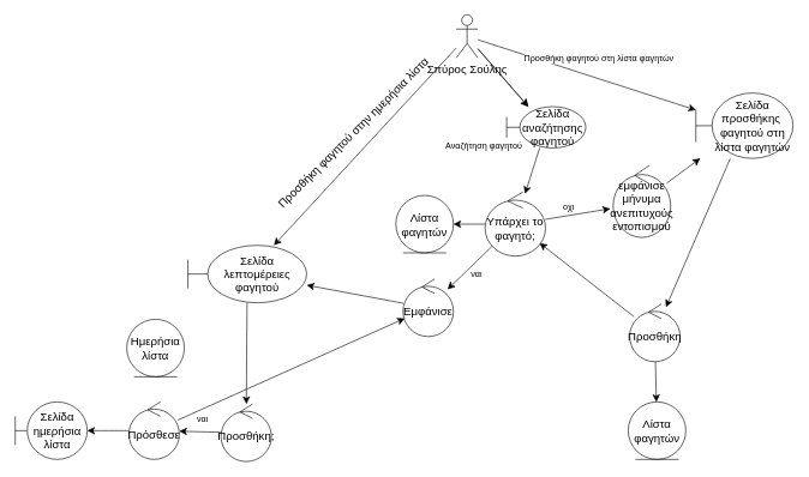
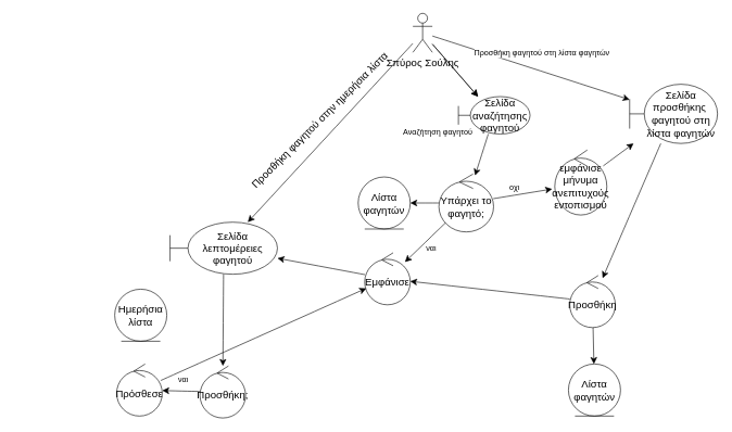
  <mxCell id="0" />
  <mxCell id="1" parent="0" />
  <mxCell id="2" value="Αναζήτηση φαγητού" style="edgeStyle=none;curved=1;rounded=0;orthogonalLoop=1;jettySize=auto;html=1;fontSize=12;startSize=8;endSize=8;" edge="1" parent="1" source="7" target="9"><mxGeometry x="1" y="-82" relative="1" as="geometry"><mxPoint y="1" as="offset" /></mxGeometry></mxCell>
  <mxCell id="3" value="Προσθήκη φαγητού στη λίστα φαγητών" style="edgeStyle=none;curved=1;rounded=0;orthogonalLoop=1;jettySize=auto;html=1;fontSize=12;startSize=8;endSize=8;" edge="1" parent="1" source="7" target="29"><mxGeometry x="0.057" y="27" relative="1" as="geometry"><mxPoint x="903" y="239" as="targetPoint" /><mxPoint as="offset" /></mxGeometry></mxCell>
  <mxCell id="4" value="" style="edgeStyle=none;curved=1;rounded=0;orthogonalLoop=1;jettySize=auto;html=1;fontSize=12;startSize=8;endSize=8;" edge="1" parent="1" source="7" target="9"><mxGeometry relative="1" as="geometry" /></mxCell>
  <mxCell id="5" value="" style="edgeStyle=none;curved=1;rounded=0;orthogonalLoop=1;jettySize=auto;html=1;fontSize=12;startSize=8;endSize=8;" edge="1" parent="1" source="7" target="17"><mxGeometry relative="1" as="geometry" /></mxCell>
  <mxCell id="6" value="Προσθήκη φαγητού στην ημερήσια λίστα" style="edgeLabel;html=1;align=center;verticalAlign=middle;resizable=0;points=[];fontSize=16;rotation=-45;" vertex="1" connectable="0" parent="5"><mxGeometry x="-0.253" y="2" relative="1" as="geometry"><mxPoint x="-50" y="14" as="offset" /></mxGeometry></mxCell>
  <mxCell id="7" value="Σπύρος Σούλης" style="shape=umlActor;verticalLabelPosition=bottom;verticalAlign=top;html=1;fontSize=16;" vertex="1" parent="1"><mxGeometry x="633" y="20" width="30" height="60" as="geometry" /></mxCell>
  <mxCell id="8" value="" style="edgeStyle=none;curved=1;rounded=0;orthogonalLoop=1;jettySize=auto;html=1;fontSize=12;startSize=8;endSize=8;" edge="1" parent="1" source="9" target="13"><mxGeometry relative="1" as="geometry" /></mxCell>
  <mxCell id="9" value="Σελίδα αναζήτησης φαγητού" style="shape=umlBoundary;whiteSpace=wrap;html=1;fontSize=16;" vertex="1" parent="1"><mxGeometry x="703" y="148" width="110" height="57.5" as="geometry" /></mxCell>
  <mxCell id="10" value="ναι" style="edgeStyle=none;curved=1;rounded=0;orthogonalLoop=1;jettySize=auto;html=1;fontSize=12;startSize=8;endSize=8;" edge="1" parent="1" source="13" target="15"><mxGeometry y="12" relative="1" as="geometry"><mxPoint as="offset" /></mxGeometry></mxCell>
  <mxCell id="11" value="" style="edgeStyle=none;curved=1;rounded=0;orthogonalLoop=1;jettySize=auto;html=1;fontSize=12;startSize=8;endSize=8;" edge="1" parent="1" source="13" target="18"><mxGeometry relative="1" as="geometry" /></mxCell>
  <mxCell id="12" value="οχι" style="edgeStyle=none;curved=1;rounded=0;orthogonalLoop=1;jettySize=auto;html=1;fontSize=12;startSize=8;endSize=8;entryX=-0.05;entryY=0.6;entryDx=0;entryDy=0;entryPerimeter=0;" edge="1" parent="1" source="13" target="27"><mxGeometry x="-0.227" y="11" relative="1" as="geometry"><mxPoint x="829.49" y="368.546" as="targetPoint" /><mxPoint as="offset" /></mxGeometry></mxCell>
  <mxCell id="13" value="Υπάρχει το φαγητό;" style="ellipse;shape=umlControl;whiteSpace=wrap;html=1;fontSize=16;" vertex="1" parent="1"><mxGeometry x="673" y="267" width="84" height="89" as="geometry" /></mxCell>
  <mxCell id="14" value="" style="edgeStyle=none;curved=1;rounded=0;orthogonalLoop=1;jettySize=auto;html=1;fontSize=12;startSize=8;endSize=8;" edge="1" parent="1" source="15" target="17"><mxGeometry relative="1" as="geometry" /></mxCell>
  <mxCell id="15" value="Εμφάνισε" style="ellipse;shape=umlControl;whiteSpace=wrap;html=1;fontSize=16;" vertex="1" parent="1"><mxGeometry x="559" y="388" width="70" height="80" as="geometry" /></mxCell>
  <mxCell id="16" value="" style="edgeStyle=none;curved=1;rounded=0;orthogonalLoop=1;jettySize=auto;html=1;fontSize=12;startSize=8;endSize=8;" edge="1" parent="1" source="17" target="20"><mxGeometry relative="1" as="geometry" /></mxCell>
  <mxCell id="17" value="Σελίδα λεπτομέρειες φαγητού" style="shape=umlBoundary;whiteSpace=wrap;html=1;fontSize=16;" vertex="1" parent="1"><mxGeometry x="260" y="341" width="165" height="80" as="geometry" /></mxCell>
  <mxCell id="18" value="Λίστα φαγητών" style="ellipse;shape=umlEntity;whiteSpace=wrap;html=1;fontSize=16;" vertex="1" parent="1"><mxGeometry x="549" y="271.5" width="80" height="80" as="geometry" /></mxCell>
  <mxCell id="19" value="ναι" style="edgeStyle=none;curved=1;rounded=0;orthogonalLoop=1;jettySize=auto;html=1;fontSize=12;startSize=8;endSize=8;" edge="1" parent="1" source="20" target="24"><mxGeometry x="-0.102" y="-17" relative="1" as="geometry"><mxPoint as="offset" /></mxGeometry></mxCell>
  <mxCell id="20" value="Προσθήκη;" style="ellipse;shape=umlControl;whiteSpace=wrap;html=1;fontSize=16;" vertex="1" parent="1"><mxGeometry x="306" y="562" width="70" height="80" as="geometry" /></mxCell>
  <mxCell id="21" value="Ημερήσια λίστα" style="ellipse;shape=umlEntity;whiteSpace=wrap;html=1;fontSize=16;" vertex="1" parent="1"><mxGeometry x="175" y="444" width="80" height="80" as="geometry" /></mxCell>
- <mxCell id="22" value="" style="edgeStyle=none;curved=1;rounded=0;orthogonalLoop=1;jettySize=auto;html=1;fontSize=12;startSize=8;endSize=8;" edge="1" parent="1" source="24" target="25"><mxGeometry relative="1" as="geometry" /></mxCell>
  <mxCell id="23" value="" style="edgeStyle=none;curved=1;rounded=0;orthogonalLoop=1;jettySize=auto;html=1;fontSize=12;startSize=8;endSize=8;" edge="1" parent="1" source="24" target="15"><mxGeometry relative="1" as="geometry" /></mxCell>
  <mxCell id="24" value="Πρόσθεσε" style="ellipse;shape=umlControl;whiteSpace=wrap;html=1;fontSize=16;" vertex="1" parent="1"><mxGeometry x="178" y="559" width="70" height="80" as="geometry" /></mxCell>
- <mxCell id="25" value="Σελίδα ημερήσια λίστα" style="shape=umlBoundary;whiteSpace=wrap;html=1;fontSize=16;" vertex="1" parent="1"><mxGeometry x="20" y="559" width="100" height="80" as="geometry" /></mxCell>
  <mxCell id="26" value="" style="edgeStyle=none;curved=1;rounded=0;orthogonalLoop=1;jettySize=auto;html=1;fontSize=12;startSize=8;endSize=8;" edge="1" parent="1" source="27" target="29"><mxGeometry relative="1" as="geometry" /></mxCell>
  <mxCell id="27" value="εμφάνισε μήνυμα ανεπιτυχούς εντοπισμού" style="ellipse;shape=umlControl;whiteSpace=wrap;html=1;fontSize=16;" vertex="1" parent="1"><mxGeometry x="851" y="230" width="80" height="100" as="geometry" /></mxCell>
  <mxCell id="28" value="" style="edgeStyle=none;curved=1;rounded=0;orthogonalLoop=1;jettySize=auto;html=1;fontSize=12;startSize=8;endSize=8;" edge="1" parent="1" source="29" target="32"><mxGeometry relative="1" as="geometry" /></mxCell>
  <mxCell id="29" value="Σελίδα προσθήκης&amp;nbsp; φαγητού στη λίστα φαγητών" style="shape=umlBoundary;whiteSpace=wrap;html=1;fontSize=16;" vertex="1" parent="1"><mxGeometry x="966" y="129" width="135" height="91" as="geometry" /></mxCell>
  <mxCell id="30" value="" style="edgeStyle=none;curved=1;rounded=0;orthogonalLoop=1;jettySize=auto;html=1;fontSize=12;startSize=8;endSize=8;" edge="1" parent="1" source="32" target="33"><mxGeometry relative="1" as="geometry" /></mxCell>
- <mxCell id="31" value="" style="edgeStyle=none;curved=1;rounded=0;orthogonalLoop=1;jettySize=auto;html=1;fontSize=12;startSize=8;endSize=8;" edge="1" parent="1" source="32" target="13"><mxGeometry relative="1" as="geometry" /></mxCell>
+ <mxCell id="31" value="" style="edgeStyle=none;curved=1;rounded=0;orthogonalLoop=1;jettySize=auto;html=1;fontSize=12;startSize=8;endSize=8;" edge="1" parent="1" source="32" target="15"><mxGeometry relative="1" as="geometry" /></mxCell>
  <mxCell id="32" value="Προσθήκη" style="ellipse;shape=umlControl;whiteSpace=wrap;html=1;fontSize=16;" vertex="1" parent="1"><mxGeometry x="874" y="423" width="70" height="80" as="geometry" /></mxCell>
  <mxCell id="33" value="Λίστα φαγητών" style="ellipse;shape=umlEntity;whiteSpace=wrap;html=1;fontSize=16;" vertex="1" parent="1"><mxGeometry x="872" y="559" width="80" height="80" as="geometry" /></mxCell>
